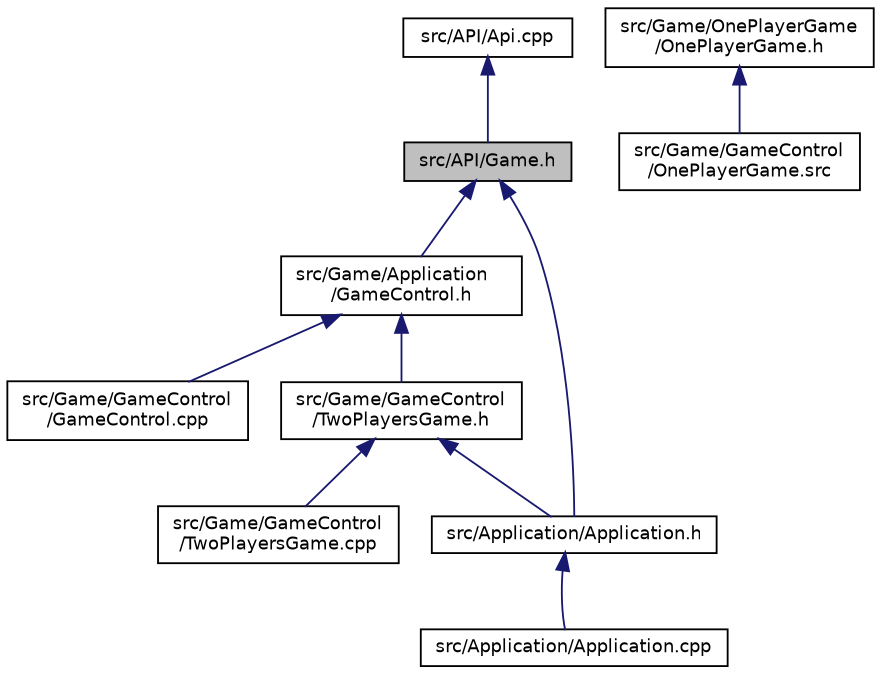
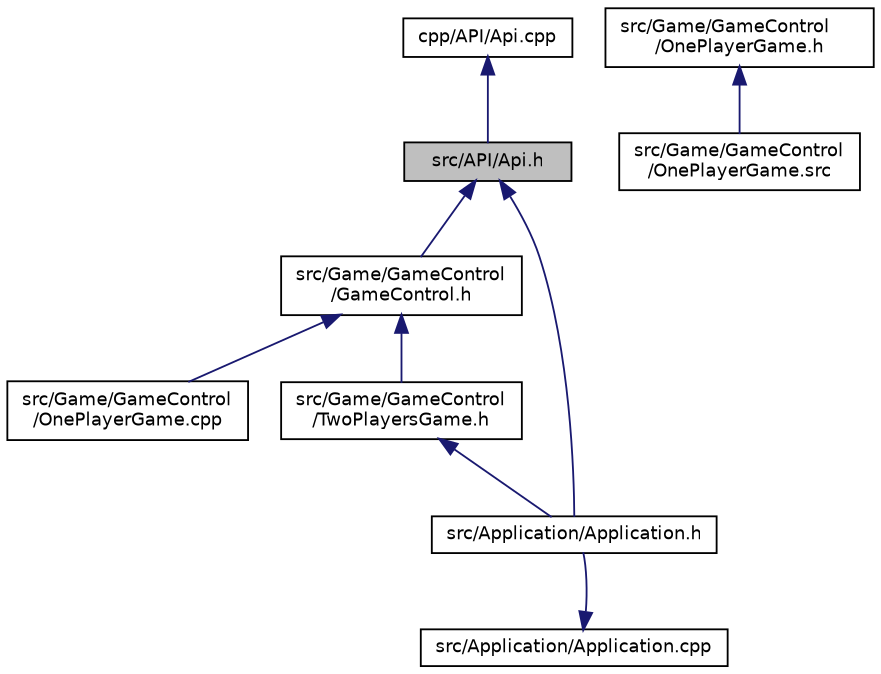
  digraph {
    node [color=black fillcolor=white fontname=Helvetica fontsize=10 shape=record style=filled]
    edge [color=midnightblue dir=back fontname=Helvetica fontsize=10 labelfontname=Helvetica labelfontsize=10 style=solid]
-   n1 [fillcolor=grey75 fontcolor=black height=0.2 label="src/API/Game.h" width=0.4]
-   n2 [height=0.2 label="src/Game/Application\l/GameControl.h" width=0.4]
+   n1 [fillcolor=grey75 fontcolor=black height=0.2 label="src/API/Api.h" width=0.4]
+   n2 [height=0.2 label="src/Game/GameControl\l/GameControl.h" width=0.4]
    n3 [height=0.2 label="src/Application/Application.h" width=0.4]
-   n4 [height=0.2 label="src/Game/GameControl\l/GameControl.cpp" width=0.4]
+   n4 [height=0.2 label="src/Game/GameControl\l/OnePlayerGame.cpp" width=0.4]
    n5 [height=0.2 label="src/Game/GameControl\l/TwoPlayersGame.h" width=0.4]
    n6 [height=0.2 label="src/Application/Application.cpp" width=0.4]
-   n7 [height=0.2 label="src/API/Api.cpp" width=0.4]
-   n8 [height=0.2 label="src/Game/OnePlayerGame\l/OnePlayerGame.h" width=0.4]
+   n7 [height=0.2 label="cpp/API/Api.cpp" width=0.4]
+   n8 [height=0.2 label="src/Game/GameControl\l/OnePlayerGame.h" width=0.4]
    n9 [height=0.2 label="src/Game/GameControl\l/OnePlayerGame.src" width=0.4]
-   n10 [height=0.2 label="src/Game/GameControl\l/TwoPlayersGame.cpp" width=0.4]
    n1 -> n2
    n1 -> n3
    n2 -> n4
    n2 -> n5
-   n3 -> n6
+   n6 -> n3
    n5 -> n3
-   n5 -> n10
    n7 -> n1
    n8 -> n9
  }
